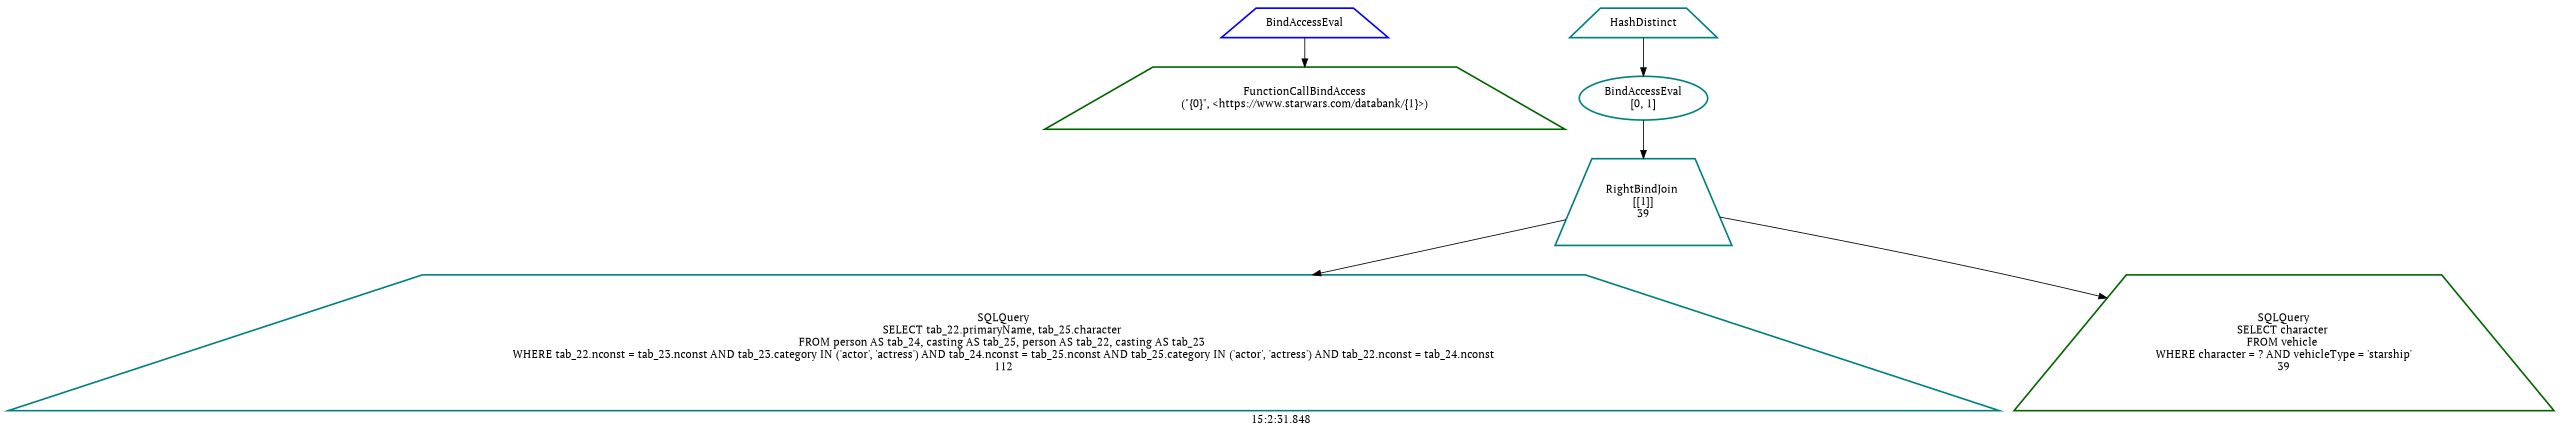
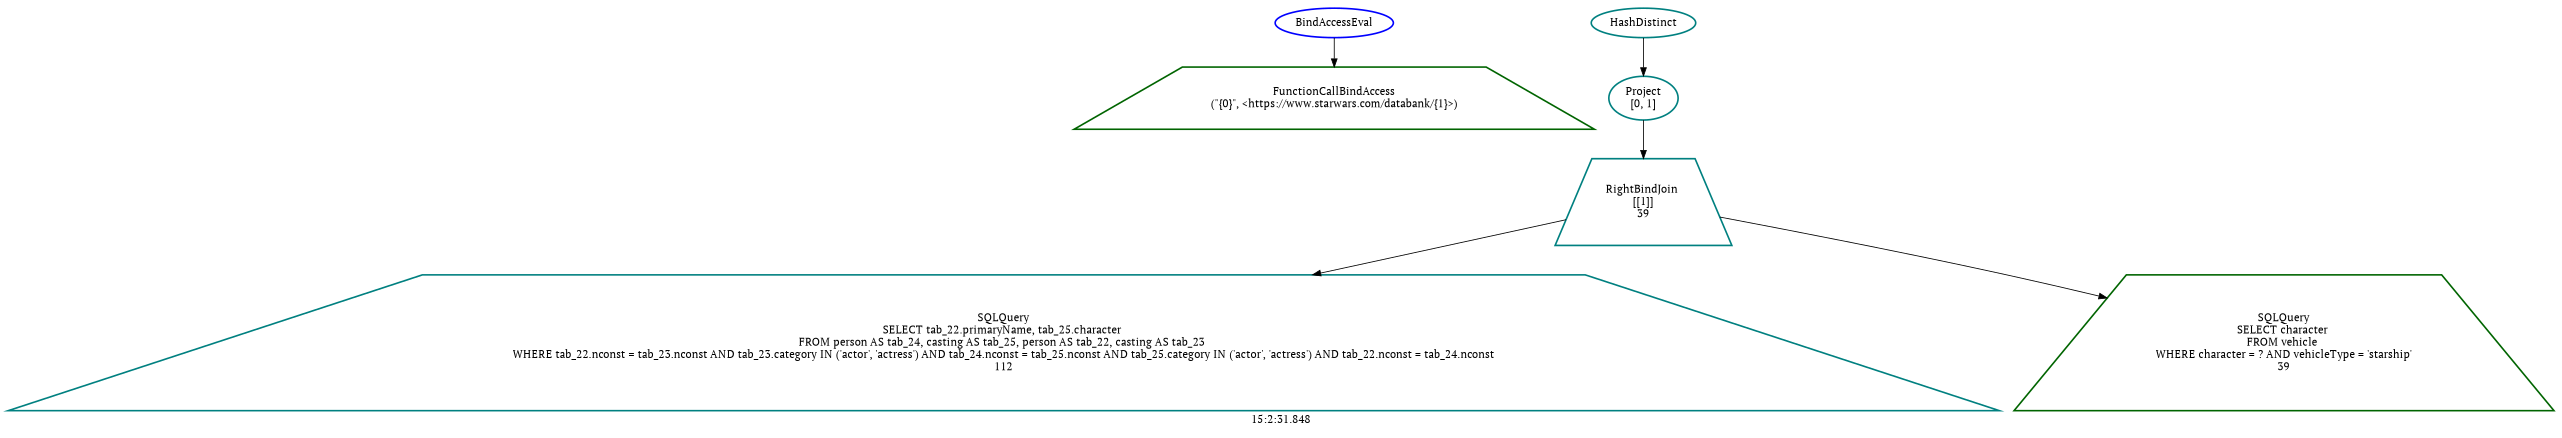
  digraph {
    fontname="PT Serif"
    label="15:2:31.848"
    node [color=teal fontcolor=black fontname="PT Serif" shape=trapezium style=bold]
    edge [color=black fontname="PT Serif"]
-   n1 [color=blue label=BindAccessEval]
+   n1 [color=blue label=BindAccessEval shape=ellipse]
    n2 [color=darkgreen label="FunctionCallBindAccess\n(\"{0}\", <https://www.starwars.com/databank/{1}>)"]
-   n3 [label=HashDistinct]
-   n4 [label="BindAccessEval\n[0, 1]" shape=ellipse]
+   n3 [label=HashDistinct shape=ellipse]
+   n4 [label="Project\n[0, 1]" shape=ellipse]
    n5 [label="RightBindJoin \n[[1]]\n39"]
    n6 [label="SQLQuery\nSELECT tab_22.primaryName, tab_25.character \nFROM person AS tab_24, casting AS tab_25, person AS tab_22, casting AS tab_23 \nWHERE tab_22.nconst = tab_23.nconst AND tab_23.category IN ('actor', 'actress') AND tab_24.nconst = tab_25.nconst AND tab_25.category IN ('actor', 'actress') AND tab_22.nconst = tab_24.nconst\n112"]
    n7 [color=darkgreen label="SQLQuery\nSELECT character \nFROM vehicle \nWHERE character = ? AND vehicleType = 'starship'\n39"]
    n1 -> n2
    n3 -> n4
    n4 -> n5
    n5 -> n6
    n5 -> n7
  }
